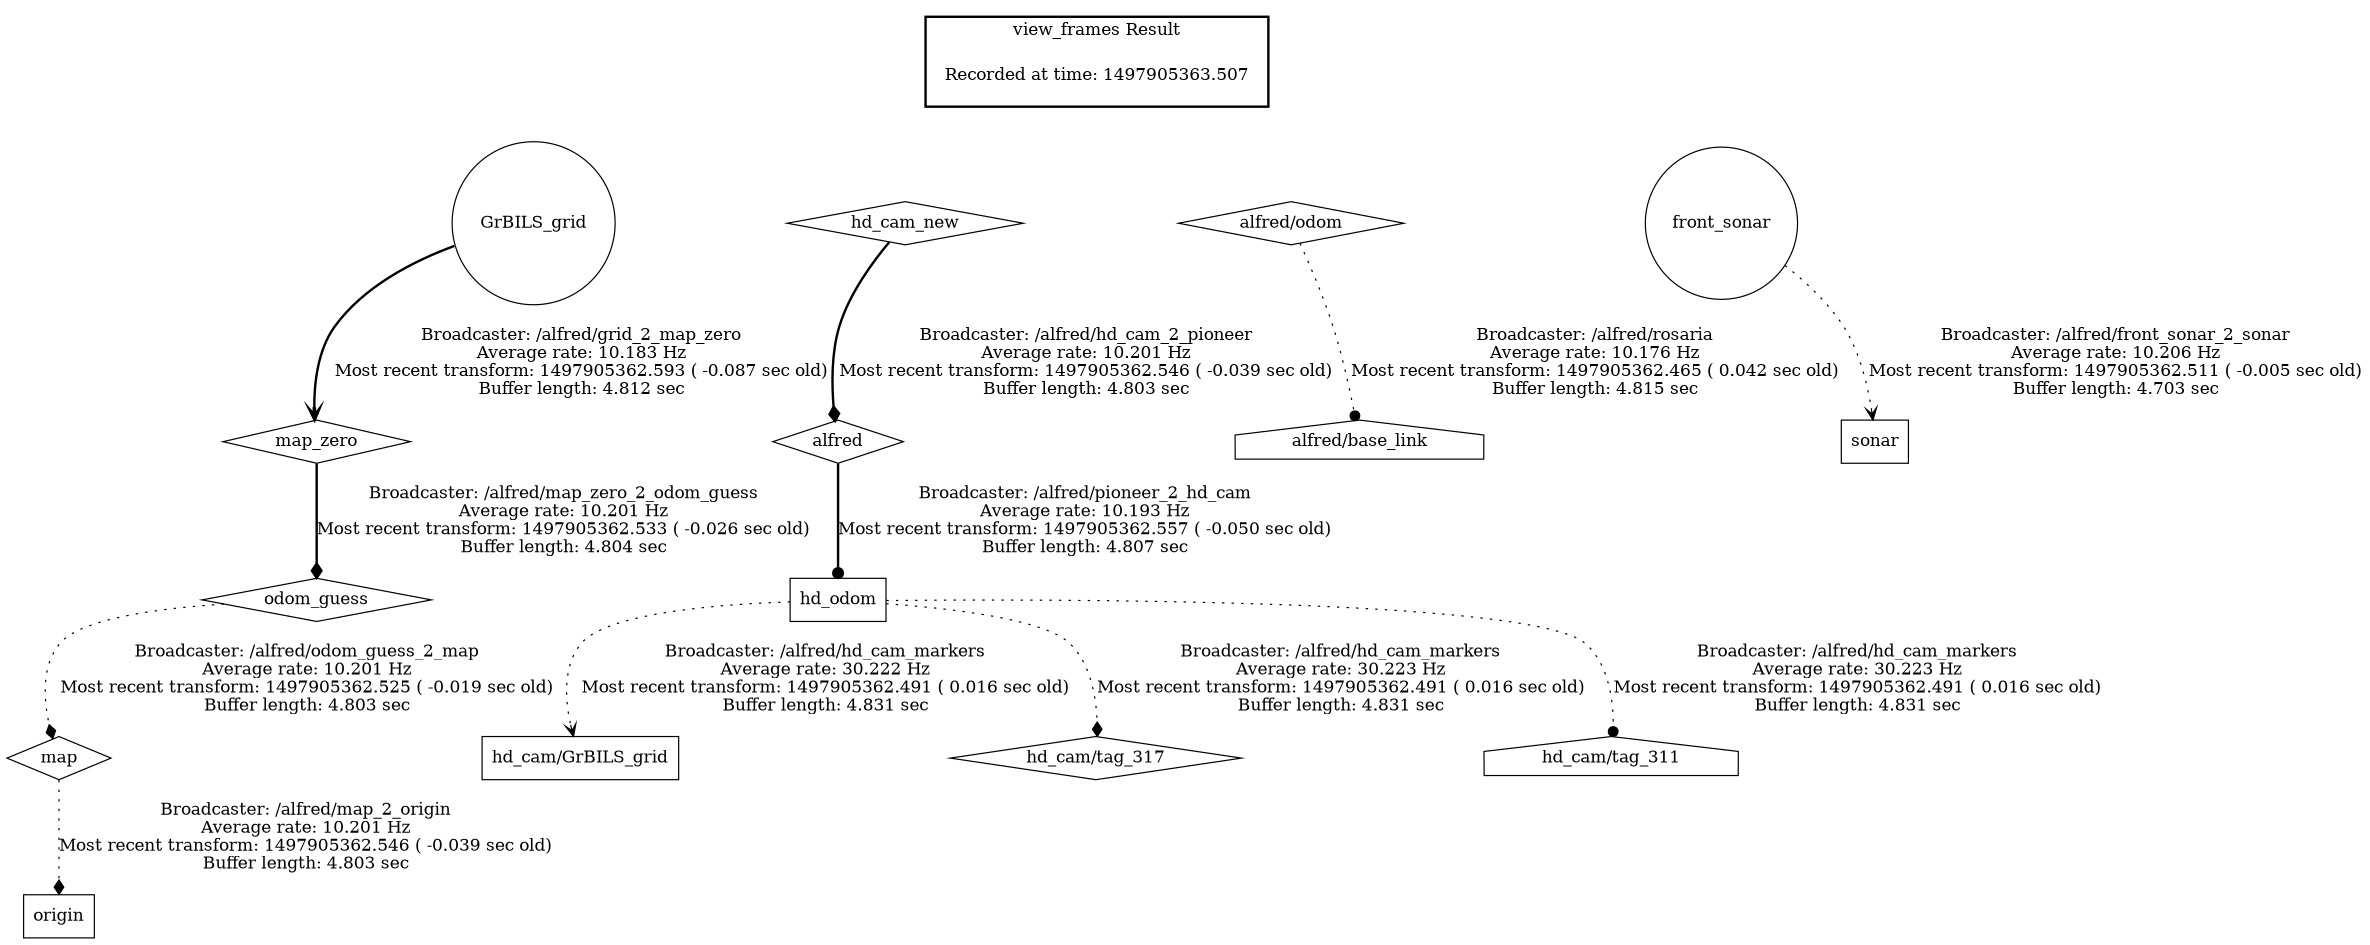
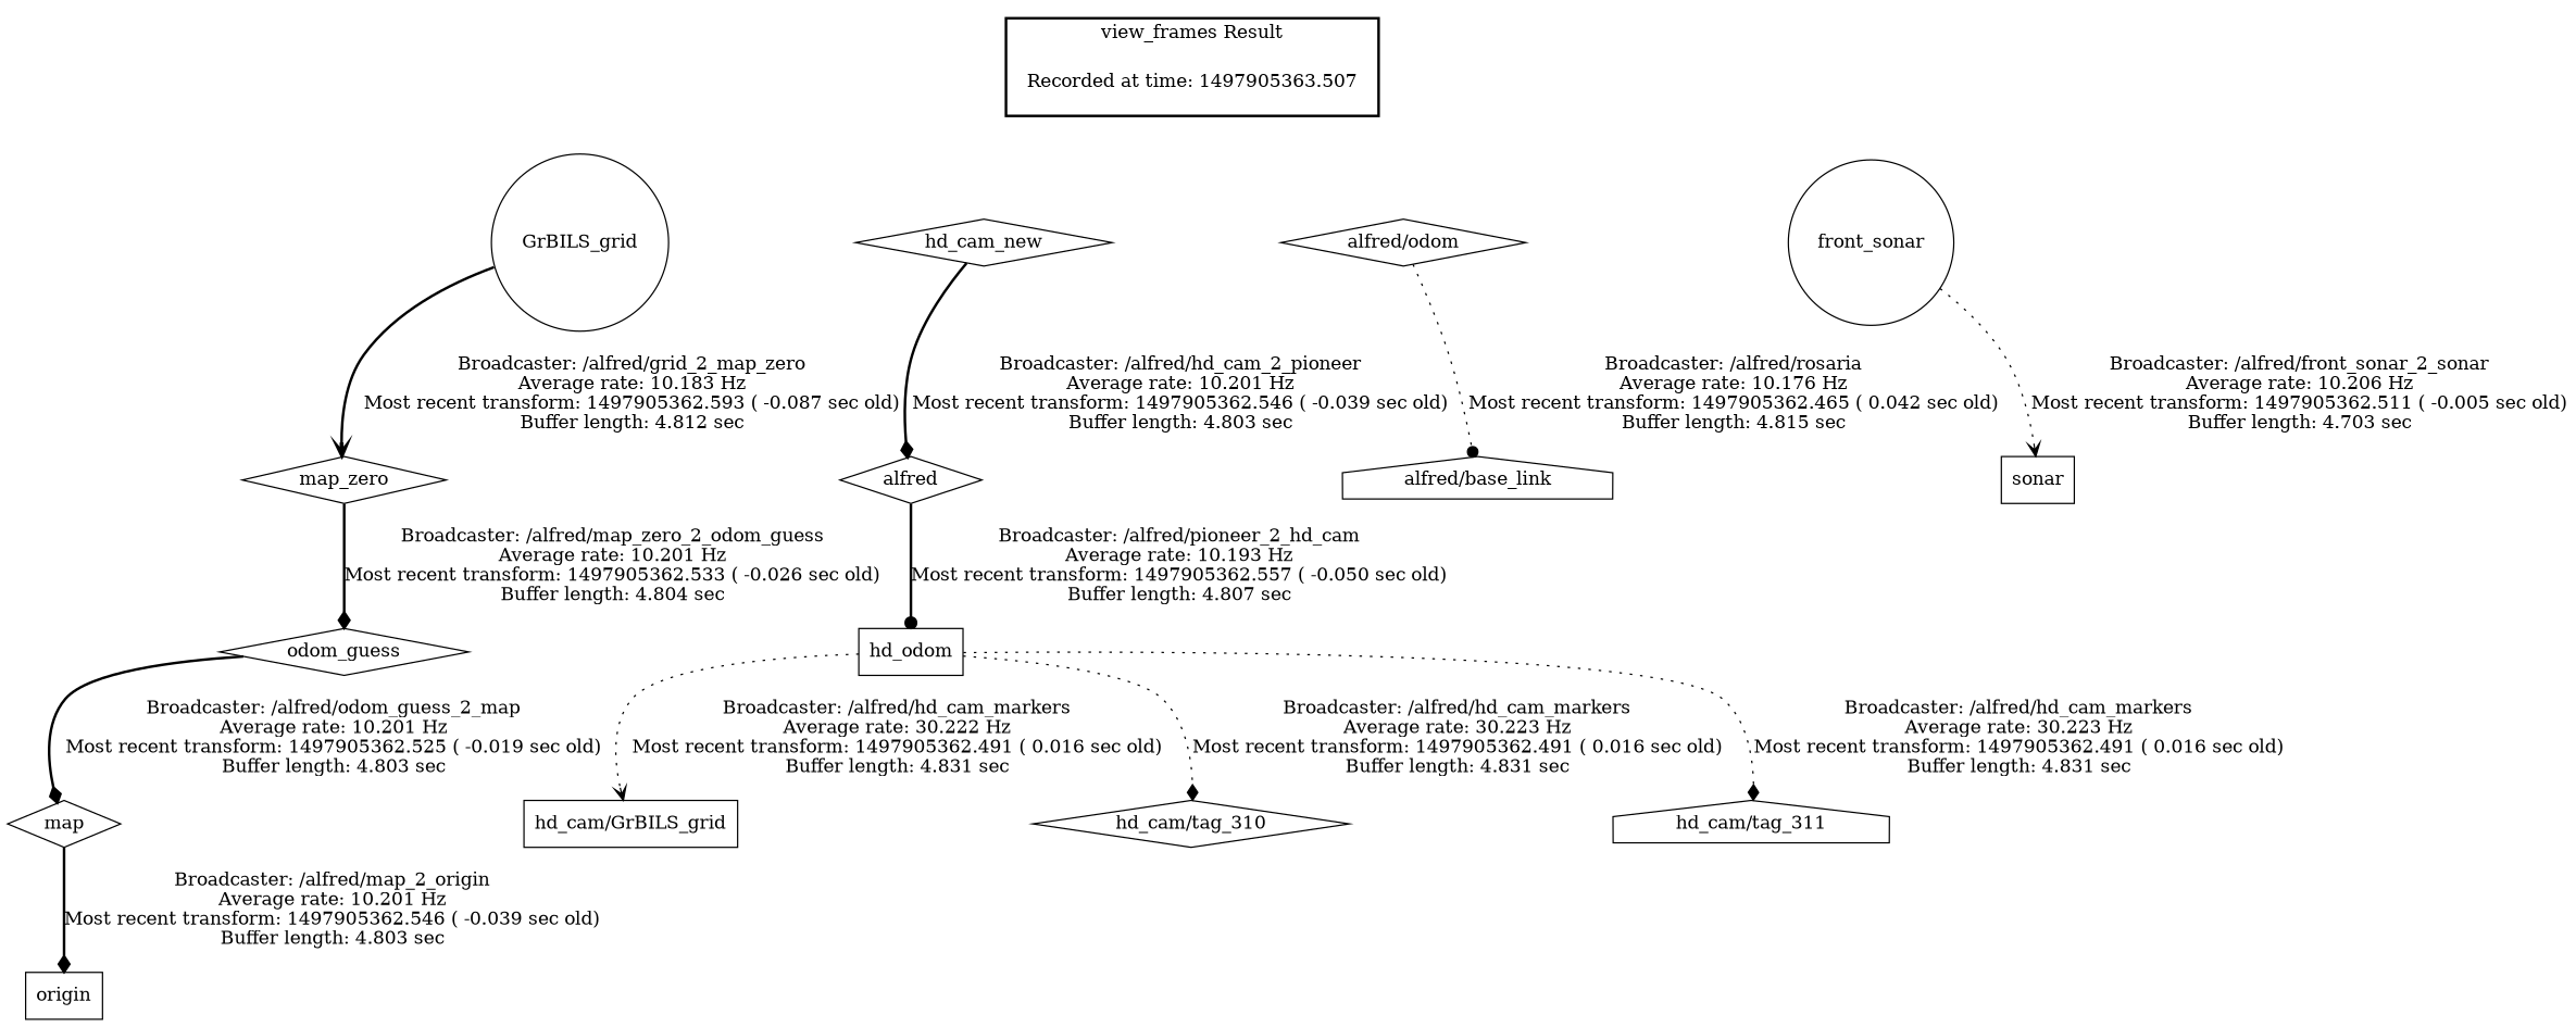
  digraph {
    node [shape=diamond]
    edge [style=dotted arrowhead=diamond]
    n1 [label="Recorded at time: 1497905363.507" shape=plaintext]
    GrBILS_grid [shape=circle]
    hd_cam_new
    "alfred/odom"
    front_sonar [shape=circle]
    map_zero
    odom_guess
    map
    origin [shape=box]
    alfred
    n11 [label=hd_odom shape=box]
    "hd_cam/GrBILS_grid" [shape=box]
-   "hd_cam/tag_310" [label="hd_cam/tag_317"]
+   "hd_cam/tag_310"
    "hd_cam/tag_311" [shape=house]
    "alfred/base_link" [shape=house]
    sonar [shape=box]
    subgraph cluster_1 {
      color=black
      label="view_frames Result"
      style=bold
      n1
    }
    n1 -> GrBILS_grid [style=invis arrowhead=""]
    n1 -> hd_cam_new [style=invis arrowhead=""]
    n1 -> "alfred/odom" [style=invis arrowhead=""]
    n1 -> front_sonar [style=invis arrowhead=""]
    GrBILS_grid -> map_zero [arrowhead=vee label="Broadcaster: /alfred/grid_2_map_zero\nAverage rate: 10.183 Hz\nMost recent transform: 1497905362.593 ( -0.087 sec old)\nBuffer length: 4.812 sec\n" style=bold]
    hd_cam_new -> alfred [label="Broadcaster: /alfred/hd_cam_2_pioneer\nAverage rate: 10.201 Hz\nMost recent transform: 1497905362.546 ( -0.039 sec old)\nBuffer length: 4.803 sec\n" style=bold]
    "alfred/odom" -> "alfred/base_link" [arrowhead=dot label="Broadcaster: /alfred/rosaria\nAverage rate: 10.176 Hz\nMost recent transform: 1497905362.465 ( 0.042 sec old)\nBuffer length: 4.815 sec\n"]
    front_sonar -> sonar [arrowhead=vee label="Broadcaster: /alfred/front_sonar_2_sonar\nAverage rate: 10.206 Hz\nMost recent transform: 1497905362.511 ( -0.005 sec old)\nBuffer length: 4.703 sec\n"]
    map_zero -> odom_guess [label="Broadcaster: /alfred/map_zero_2_odom_guess\nAverage rate: 10.201 Hz\nMost recent transform: 1497905362.533 ( -0.026 sec old)\nBuffer length: 4.804 sec\n" style=bold]
-   odom_guess -> map [label="Broadcaster: /alfred/odom_guess_2_map\nAverage rate: 10.201 Hz\nMost recent transform: 1497905362.525 ( -0.019 sec old)\nBuffer length: 4.803 sec\n"]
-   map -> origin [label="Broadcaster: /alfred/map_2_origin\nAverage rate: 10.201 Hz\nMost recent transform: 1497905362.546 ( -0.039 sec old)\nBuffer length: 4.803 sec\n"]
+   odom_guess -> map [label="Broadcaster: /alfred/odom_guess_2_map\nAverage rate: 10.201 Hz\nMost recent transform: 1497905362.525 ( -0.019 sec old)\nBuffer length: 4.803 sec\n" style=bold]
+   map -> origin [label="Broadcaster: /alfred/map_2_origin\nAverage rate: 10.201 Hz\nMost recent transform: 1497905362.546 ( -0.039 sec old)\nBuffer length: 4.803 sec\n" style=bold]
    alfred -> n11 [arrowhead=dot label="Broadcaster: /alfred/pioneer_2_hd_cam\nAverage rate: 10.193 Hz\nMost recent transform: 1497905362.557 ( -0.050 sec old)\nBuffer length: 4.807 sec\n" style=bold]
    n11 -> "hd_cam/GrBILS_grid" [arrowhead=vee label="Broadcaster: /alfred/hd_cam_markers\nAverage rate: 30.222 Hz\nMost recent transform: 1497905362.491 ( 0.016 sec old)\nBuffer length: 4.831 sec\n"]
    n11 -> "hd_cam/tag_310" [label="Broadcaster: /alfred/hd_cam_markers\nAverage rate: 30.223 Hz\nMost recent transform: 1497905362.491 ( 0.016 sec old)\nBuffer length: 4.831 sec\n"]
-   n11 -> "hd_cam/tag_311" [arrowhead=dot label="Broadcaster: /alfred/hd_cam_markers\nAverage rate: 30.223 Hz\nMost recent transform: 1497905362.491 ( 0.016 sec old)\nBuffer length: 4.831 sec\n"]
+   n11 -> "hd_cam/tag_311" [label="Broadcaster: /alfred/hd_cam_markers\nAverage rate: 30.223 Hz\nMost recent transform: 1497905362.491 ( 0.016 sec old)\nBuffer length: 4.831 sec\n"]
  }
